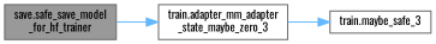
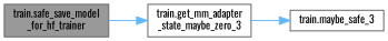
  digraph {
    fontname=Oswald
    rankdir=LR
    node [color=grey40 fillcolor=white fontname=Oswald fontsize=10 shape=box style=filled]
    edge [color=steelblue1 fontname=Oswald fontsize=10 labelfontname=Helvetica labelfontsize=10 style=solid]
-   n1 [color=gray40 fillcolor=grey60 fontcolor=black height=0.2 label="save.safe_save_model\l_for_hf_trainer" width=0.4]
-   n2 [height=0.2 label="train.adapter_mm_adapter\l_state_maybe_zero_3" width=0.4]
+   n1 [color=gray40 fillcolor=grey60 fontcolor=black height=0.2 label="train.safe_save_model\l_for_hf_trainer" width=0.4]
+   n2 [height=0.2 label="train.get_mm_adapter\l_state_maybe_zero_3" width=0.4]
    n3 [height=0.2 label="train.maybe_safe_3" width=0.4]
    n1 -> n2
    n2 -> n3
  }
